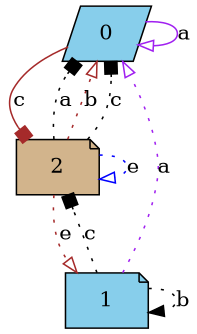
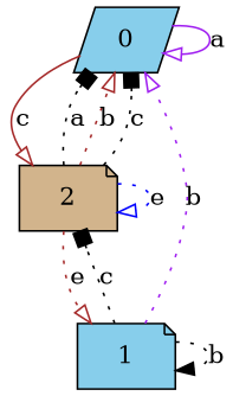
  digraph {
    node [fillcolor=skyblue shape=note style=filled]
    edge [arrowhead=onormal color=black style=dotted]
    n1 [label=0 shape=parallelogram]
    n2 [fillcolor=tan label=2]
    n3 [label=1]
    n1 -> n1 [color=purple label=a style=solid]
-   n1 -> n2 [arrowhead=box color=brown label=c style=solid]
+   n1 -> n2 [color=brown label=c style=solid]
    n2 -> n1 [arrowhead=box label=a]
    n2 -> n1 [color=brown label=b]
    n2 -> n1 [arrowhead=box label=c]
    n2 -> n2 [color=blue label=e]
    n2 -> n3 [color=brown label=e]
-   n3 -> n1 [color=purple label=a]
+   n3 -> n1 [color=purple label=b]
    n3 -> n2 [arrowhead=box label=c]
    n3 -> n3 [arrowhead=normal label=b]
  }
